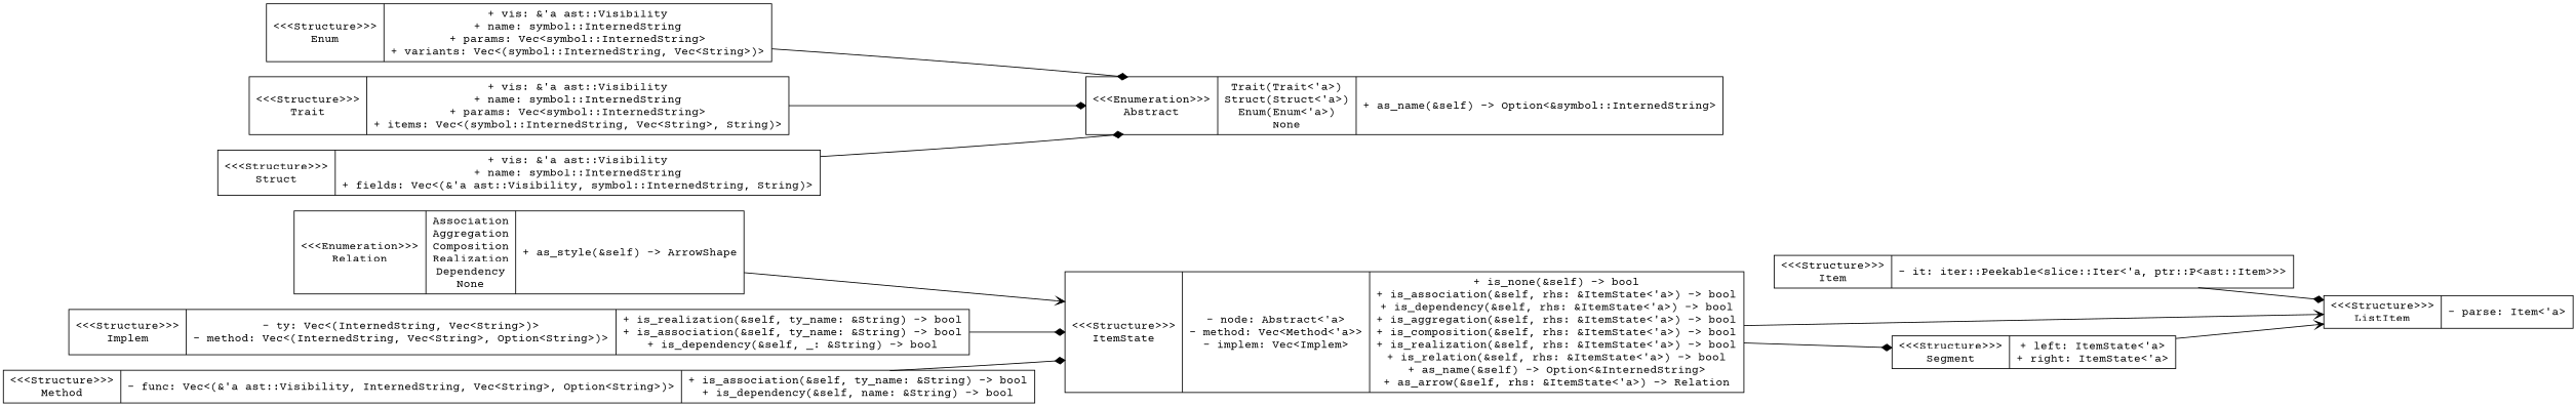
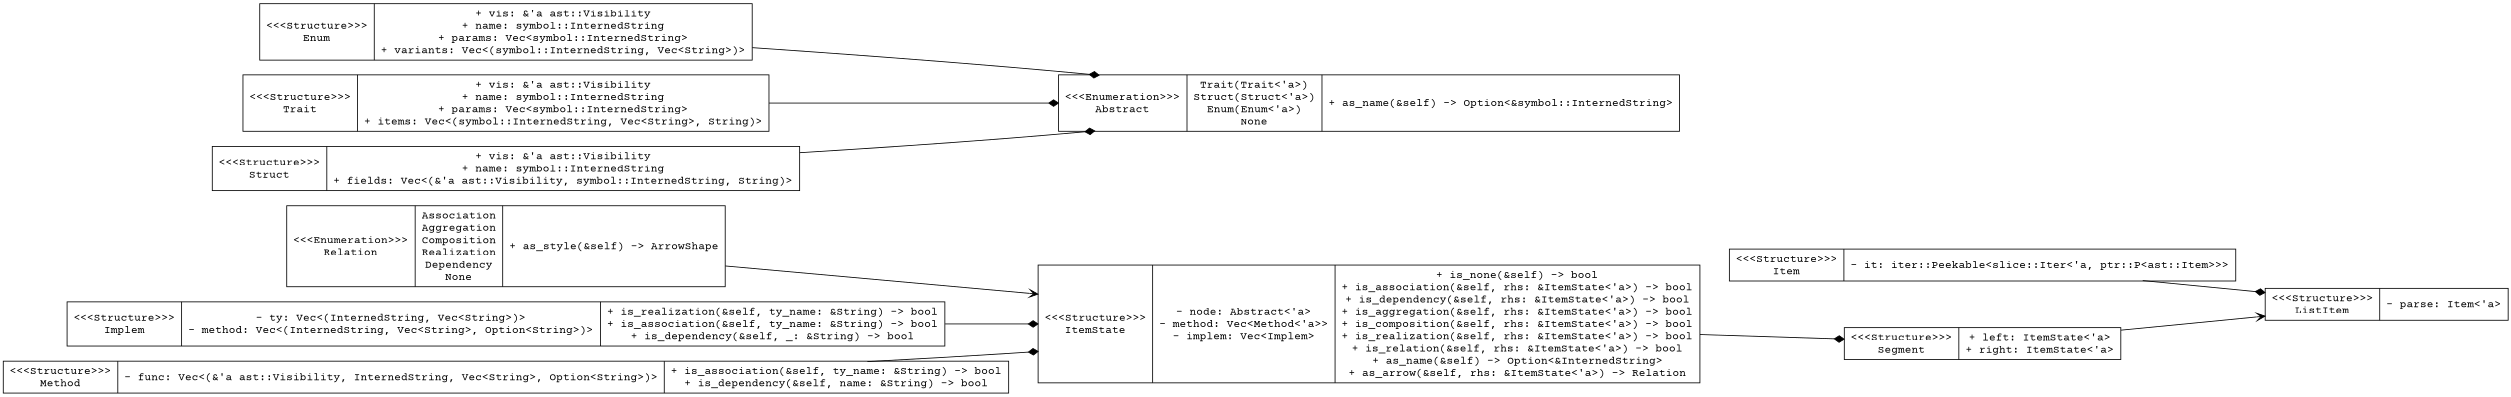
  digraph {
    fontname="Courier Prime"
    rankdir=LR
    node [fontname="Courier Prime" shape=record]
    edge [arrowhead=diamond fontname="Courier Prime"]
    n1 [label="{&lt;&lt;&lt;Structure&gt;&gt;&gt;\nItem|- it: iter::Peekable&lt;slice::Iter&lt;\'a, ptr::P&lt;ast::Item&gt;&gt;&gt;}"]
    n2 [label="{&lt;&lt;&lt;Structure&gt;&gt;&gt;\nListItem|- parse: Item&lt;\'a&gt;}"]
    n3 [label="{&lt;&lt;&lt;Enumeration&gt;&gt;&gt;\nRelation|Association\nAggregation\nComposition\nRealization\nDependency\nNone|+ as_style(&amp;self) -&gt; ArrowShape}"]
    n4 [label="{&lt;&lt;&lt;Structure&gt;&gt;&gt;\nItemState|- node: Abstract&lt;\'a&gt;\n- method: Vec&lt;Method&lt;\'a&gt;&gt;\n- implem: Vec&lt;Implem&gt;|+ is_none(&amp;self) -&gt; bool\n+ is_association(&amp;self, rhs: &amp;ItemState&lt;\'a&gt;) -&gt; bool\n+ is_dependency(&amp;self, rhs: &amp;ItemState&lt;\'a&gt;) -&gt; bool\n+ is_aggregation(&amp;self, rhs: &amp;ItemState&lt;\'a&gt;) -&gt; bool\n+ is_composition(&amp;self, rhs: &amp;ItemState&lt;\'a&gt;) -&gt; bool\n+ is_realization(&amp;self, rhs: &amp;ItemState&lt;\'a&gt;) -&gt; bool\n+ is_relation(&amp;self, rhs: &amp;ItemState&lt;\'a&gt;) -&gt; bool\n+ as_name(&amp;self) -&gt; Option&lt;&amp;InternedString&gt;\n+ as_arrow(&amp;self, rhs: &amp;ItemState&lt;\'a&gt;) -&gt; Relation}"]
    n5 [label="{&lt;&lt;&lt;Structure&gt;&gt;&gt;\nSegment|+ left: ItemState&lt;\'a&gt;\n+ right: ItemState&lt;\'a&gt;}"]
    n6 [label="{&lt;&lt;&lt;Structure&gt;&gt;&gt;\nEnum|+ vis: &amp;\'a ast::Visibility\n+ name: symbol::InternedString\n+ params: Vec&lt;symbol::InternedString&gt;\n+ variants: Vec&lt;(symbol::InternedString, Vec&lt;String&gt;)&gt;}"]
    n7 [label="{&lt;&lt;&lt;Enumeration&gt;&gt;&gt;\nAbstract|Trait(Trait&lt;\'a&gt;)\nStruct(Struct&lt;\'a&gt;)\nEnum(Enum&lt;\'a&gt;)\nNone|+ as_name(&amp;self) -&gt; Option&lt;&amp;symbol::InternedString&gt;}"]
    n8 [label="{&lt;&lt;&lt;Structure&gt;&gt;&gt;\nTrait|+ vis: &amp;\'a ast::Visibility\n+ name: symbol::InternedString\n+ params: Vec&lt;symbol::InternedString&gt;\n+ items: Vec&lt;(symbol::InternedString, Vec&lt;String&gt;, String)&gt;}"]
    n9 [label="{&lt;&lt;&lt;Structure&gt;&gt;&gt;\nStruct|+ vis: &amp;\'a ast::Visibility\n+ name: symbol::InternedString\n+ fields: Vec&lt;(&amp;\'a ast::Visibility, symbol::InternedString, String)&gt;}"]
    n10 [label="{&lt;&lt;&lt;Structure&gt;&gt;&gt;\nImplem|- ty: Vec&lt;(InternedString, Vec&lt;String&gt;)&gt;\n- method: Vec&lt;(InternedString, Vec&lt;String&gt;, Option&lt;String&gt;)&gt;|+ is_realization(&amp;self, ty_name: &amp;String) -&gt; bool\n+ is_association(&amp;self, ty_name: &amp;String) -&gt; bool\n+ is_dependency(&amp;self, _: &amp;String) -&gt; bool}"]
    n11 [label="{&lt;&lt;&lt;Structure&gt;&gt;&gt;\nMethod|- func: Vec&lt;(&amp;\'a ast::Visibility, InternedString, Vec&lt;String&gt;, Option&lt;String&gt;)&gt;|+ is_association(&amp;self, ty_name: &amp;String) -&gt; bool\n+ is_dependency(&amp;self, name: &amp;String) -&gt; bool}"]
    n1 -> n2
    n3 -> n4 [arrowhead=vee]
-   n4 -> n2 [arrowhead=vee]
    n4 -> n5
    n5 -> n2 [arrowhead=vee]
    n6 -> n7
    n8 -> n7
    n9 -> n7
    n10 -> n4
    n11 -> n4
  }
